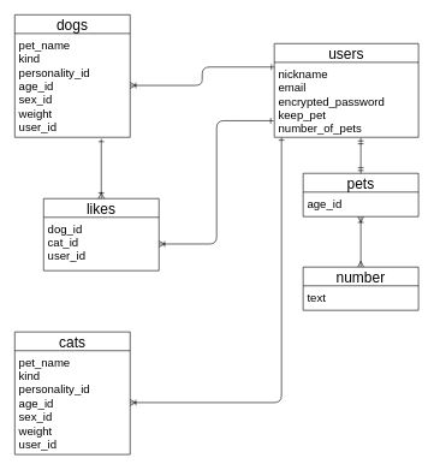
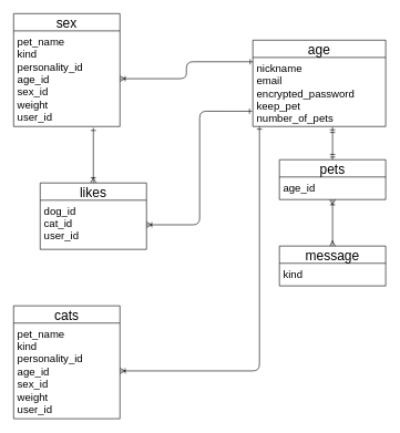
  <mxCell id="0" />
  <mxCell id="1" parent="0" />
- <mxCell id="2" value="users" style="swimlane;fontStyle=0;childLayout=stackLayout;horizontal=1;startSize=26;horizontalStack=0;resizeParent=1;resizeParentMax=0;resizeLast=0;collapsible=1;marginBottom=0;align=center;fontSize=20;" parent="1" vertex="1"><mxGeometry x="380" y="60" width="200" height="130" as="geometry" /></mxCell>
+ <mxCell id="2" value="age" style="swimlane;fontStyle=0;childLayout=stackLayout;horizontal=1;startSize=26;horizontalStack=0;resizeParent=1;resizeParentMax=0;resizeLast=0;collapsible=1;marginBottom=0;align=center;fontSize=20;" parent="1" vertex="1"><mxGeometry x="380" y="60" width="200" height="130" as="geometry" /></mxCell>
  <mxCell id="3" value="nickname&#10;email&#10;encrypted_password&#10;keep_pet&#10;number_of_pets" style="text;strokeColor=none;fillColor=none;spacingLeft=4;spacingRight=4;overflow=hidden;rotatable=0;points=[[0,0.5],[1,0.5]];portConstraint=eastwest;fontSize=16;" parent="2" vertex="1"><mxGeometry y="26" width="200" height="104" as="geometry" /></mxCell>
- <mxCell id="4" value="dogs" style="swimlane;fontStyle=0;childLayout=stackLayout;horizontal=1;startSize=26;horizontalStack=0;resizeParent=1;resizeParentMax=0;resizeLast=0;collapsible=1;marginBottom=0;align=center;fontSize=20;" parent="1" vertex="1"><mxGeometry x="20" y="20" width="160" height="170" as="geometry" /></mxCell>
+ <mxCell id="4" value="sex" style="swimlane;fontStyle=0;childLayout=stackLayout;horizontal=1;startSize=26;horizontalStack=0;resizeParent=1;resizeParentMax=0;resizeLast=0;collapsible=1;marginBottom=0;align=center;fontSize=20;" parent="1" vertex="1"><mxGeometry x="20" y="20" width="160" height="170" as="geometry" /></mxCell>
  <mxCell id="5" value="pet_name&#10;kind&#10;personality_id&#10;age_id&#10;sex_id&#10;weight&#10;user_id" style="text;strokeColor=none;fillColor=none;spacingLeft=4;spacingRight=4;overflow=hidden;rotatable=0;points=[[0,0.5],[1,0.5]];portConstraint=eastwest;fontSize=16;" parent="4" vertex="1"><mxGeometry y="26" width="160" height="144" as="geometry" /></mxCell>
  <mxCell id="6" value="cats" style="swimlane;fontStyle=0;childLayout=stackLayout;horizontal=1;startSize=26;horizontalStack=0;resizeParent=1;resizeParentMax=0;resizeLast=0;collapsible=1;marginBottom=0;align=center;fontSize=20;" parent="1" vertex="1"><mxGeometry x="20" y="460" width="160" height="170" as="geometry" /></mxCell>
  <mxCell id="7" value="pet_name&#10;kind&#10;personality_id&#10;age_id&#10;sex_id&#10;weight&#10;user_id" style="text;strokeColor=none;fillColor=none;spacingLeft=4;spacingRight=4;overflow=hidden;rotatable=0;points=[[0,0.5],[1,0.5]];portConstraint=eastwest;fontSize=16;" parent="6" vertex="1"><mxGeometry y="26" width="160" height="144" as="geometry" /></mxCell>
- <mxCell id="8" value="number" style="swimlane;fontStyle=0;childLayout=stackLayout;horizontal=1;startSize=26;horizontalStack=0;resizeParent=1;resizeParentMax=0;resizeLast=0;collapsible=1;marginBottom=0;align=center;fontSize=20;" parent="1" vertex="1"><mxGeometry x="420" y="370" width="160" height="60" as="geometry" /></mxCell>
- <mxCell id="9" value="text" style="text;strokeColor=none;fillColor=none;spacingLeft=4;spacingRight=4;overflow=hidden;rotatable=0;points=[[0,0.5],[1,0.5]];portConstraint=eastwest;fontSize=16;" parent="8" vertex="1"><mxGeometry y="26" width="160" height="34" as="geometry" /></mxCell>
+ <mxCell id="8" value="message" style="swimlane;fontStyle=0;childLayout=stackLayout;horizontal=1;startSize=26;horizontalStack=0;resizeParent=1;resizeParentMax=0;resizeLast=0;collapsible=1;marginBottom=0;align=center;fontSize=20;" parent="1" vertex="1"><mxGeometry x="420" y="370" width="160" height="60" as="geometry" /></mxCell>
+ <mxCell id="9" value="kind" style="text;strokeColor=none;fillColor=none;spacingLeft=4;spacingRight=4;overflow=hidden;rotatable=0;points=[[0,0.5],[1,0.5]];portConstraint=eastwest;fontSize=16;" parent="8" vertex="1"><mxGeometry y="26" width="160" height="34" as="geometry" /></mxCell>
  <mxCell id="10" value="pets" style="swimlane;fontStyle=0;childLayout=stackLayout;horizontal=1;startSize=26;horizontalStack=0;resizeParent=1;resizeParentMax=0;resizeLast=0;collapsible=1;marginBottom=0;align=center;fontSize=20;" parent="1" vertex="1"><mxGeometry x="420" y="240" width="160" height="60" as="geometry" /></mxCell>
  <mxCell id="11" value="age_id" style="text;strokeColor=none;fillColor=none;spacingLeft=4;spacingRight=4;overflow=hidden;rotatable=0;points=[[0,0.5],[1,0.5]];portConstraint=eastwest;fontSize=16;" parent="10" vertex="1"><mxGeometry y="26" width="160" height="34" as="geometry" /></mxCell>
  <mxCell id="12" value="likes" style="swimlane;fontStyle=0;childLayout=stackLayout;horizontal=1;startSize=26;horizontalStack=0;resizeParent=1;resizeParentMax=0;resizeLast=0;collapsible=1;marginBottom=0;align=center;fontSize=20;" parent="1" vertex="1"><mxGeometry x="60" y="275" width="160" height="100" as="geometry" /></mxCell>
  <mxCell id="13" value="dog_id&#10;cat_id&#10;user_id" style="text;strokeColor=none;fillColor=none;spacingLeft=4;spacingRight=4;overflow=hidden;rotatable=0;points=[[0,0.5],[1,0.5]];portConstraint=eastwest;fontSize=16;" parent="12" vertex="1"><mxGeometry y="26" width="160" height="74" as="geometry" /></mxCell>
  <mxCell id="14" value="" style="fontSize=12;html=1;endArrow=ERoneToMany;exitX=0;exitY=0.25;exitDx=0;exitDy=0;startArrow=ERone;startFill=0;edgeStyle=orthogonalEdgeStyle;" parent="1" source="2" target="5" edge="1"><mxGeometry width="100" height="100" relative="1" as="geometry"><mxPoint x="220" y="275" as="sourcePoint" /><mxPoint x="320" y="175" as="targetPoint" /></mxGeometry></mxCell>
  <mxCell id="15" value="" style="edgeStyle=orthogonalEdgeStyle;fontSize=12;html=1;endArrow=ERoneToMany;entryX=1;entryY=0.5;entryDx=0;entryDy=0;startArrow=ERone;startFill=0;" parent="1" source="3" target="7" edge="1"><mxGeometry width="100" height="100" relative="1" as="geometry"><mxPoint x="377" y="378" as="sourcePoint" /><mxPoint x="280" y="500" as="targetPoint" /><Array as="points"><mxPoint x="390" y="558" /></Array></mxGeometry></mxCell>
  <mxCell id="16" value="" style="fontSize=12;html=1;endArrow=ERoneToMany;entryX=0.5;entryY=0;entryDx=0;entryDy=0;exitX=0.75;exitY=1.014;exitDx=0;exitDy=0;exitPerimeter=0;startArrow=ERone;startFill=0;" parent="1" source="5" target="12" edge="1"><mxGeometry width="100" height="100" relative="1" as="geometry"><mxPoint x="150" y="200" as="sourcePoint" /><mxPoint x="170" y="175" as="targetPoint" /></mxGeometry></mxCell>
  <mxCell id="17" value="" style="fontSize=12;html=1;endArrow=ERmandOne;startArrow=ERmandOne;exitX=0.5;exitY=0;exitDx=0;exitDy=0;" parent="1" source="10" edge="1"><mxGeometry width="100" height="100" relative="1" as="geometry"><mxPoint x="400" y="505" as="sourcePoint" /><mxPoint x="500" y="191" as="targetPoint" /></mxGeometry></mxCell>
  <mxCell id="18" value="" style="fontSize=12;html=1;endArrow=ERoneToMany;entryX=1;entryY=0.5;entryDx=0;entryDy=0;exitX=-0.005;exitY=0.779;exitDx=0;exitDy=0;exitPerimeter=0;startArrow=ERone;startFill=0;edgeStyle=orthogonalEdgeStyle;" parent="1" source="3" target="13" edge="1"><mxGeometry width="100" height="100" relative="1" as="geometry"><mxPoint x="270" y="460" as="sourcePoint" /><mxPoint x="370" y="360" as="targetPoint" /><Array as="points"><mxPoint x="300" y="167" /><mxPoint x="300" y="338" /></Array></mxGeometry></mxCell>
  <mxCell id="19" value="" style="fontSize=12;html=1;endArrow=ERoneToMany;startArrow=ERmany;exitX=0.5;exitY=0;exitDx=0;exitDy=0;startFill=0;endFill=0;" parent="1" source="8" edge="1"><mxGeometry width="100" height="100" relative="1" as="geometry"><mxPoint x="440" y="450" as="sourcePoint" /><mxPoint x="500" y="300" as="targetPoint" /><Array as="points" /></mxGeometry></mxCell>
